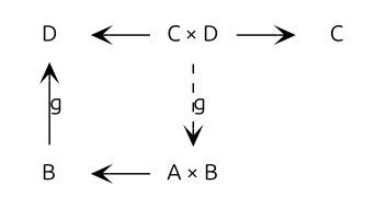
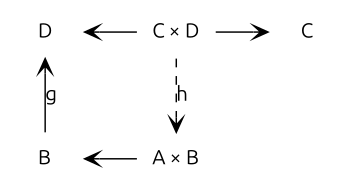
  digraph {
    fontname=Ubuntu
    rankdir=TB
    node [fontname=Ubuntu shape=plaintext]
    edge [arrowhead=vee arrowtail=vee fontname=Ubuntu]
    C
    n2 [label=<C &times; D>]
    D
    n4 [label=<A &times; B>]
    B
    subgraph sub_1 {
      rank=same
      C
      n2
      D
    }
    subgraph sub_2 {
      rank=same
      n4
      B
    }
    n2 -> C
-   n2 -> n4 [label=g style=dashed]
+   n2 -> n4 [label=h style=dashed]
    D -> n2 [dir=back]
    B -> D [label=g]
    B -> n4 [dir=back]
  }
